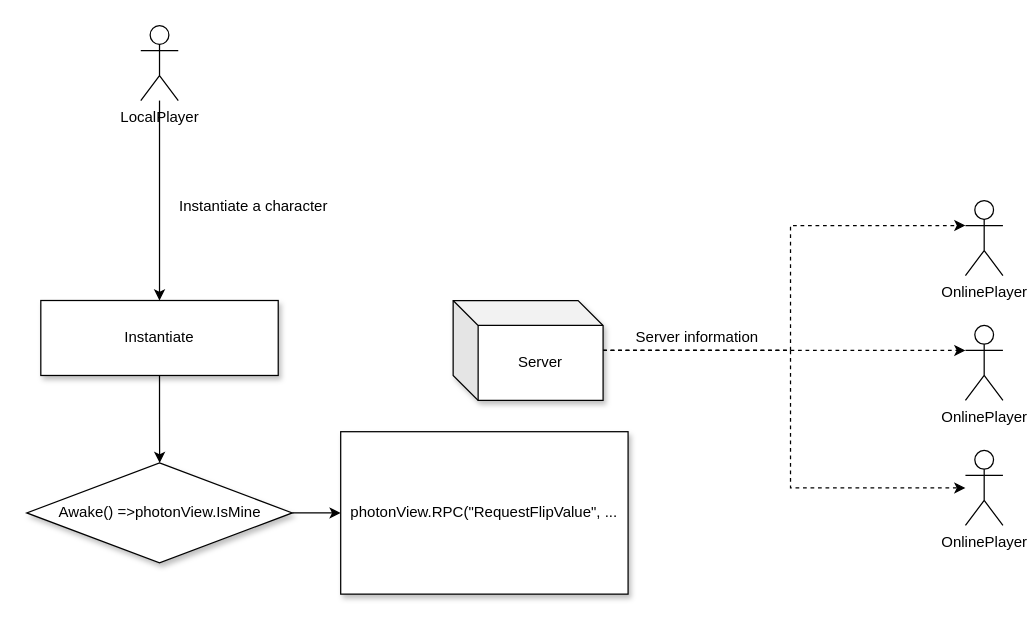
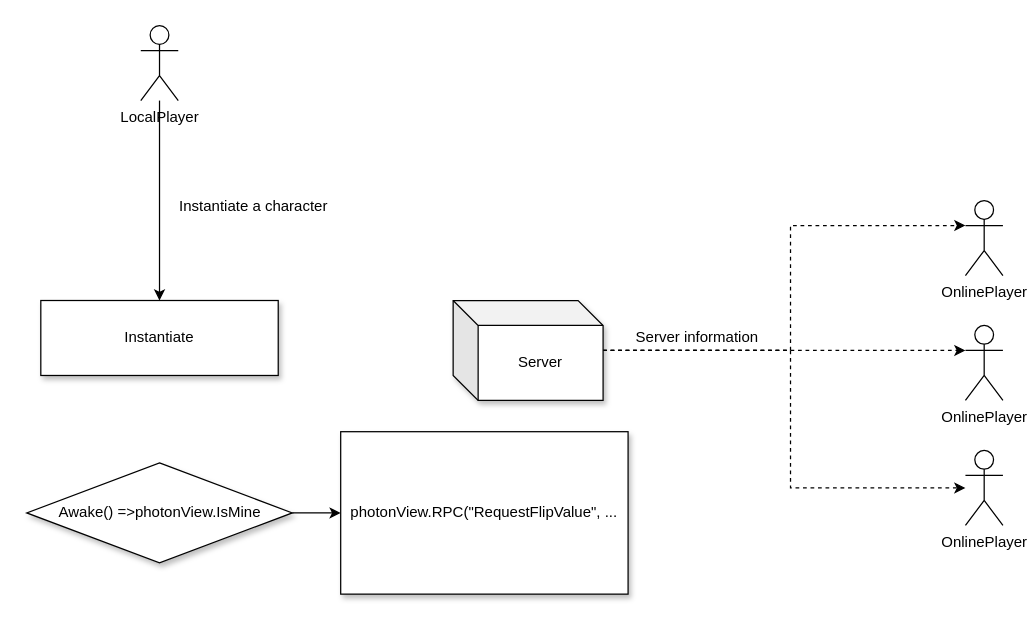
  <mxCell id="0" />
  <mxCell id="1" parent="0" />
  <mxCell id="2" value="&lt;div&gt;LocalPlayer&lt;/div&gt;&lt;div&gt;&lt;br&gt;&lt;/div&gt;" style="shape=umlActor;verticalLabelPosition=bottom;verticalAlign=top;html=1;outlineConnect=0;" vertex="1" parent="1"><mxGeometry x="112" y="20" width="30" height="60" as="geometry" /></mxCell>
  <mxCell id="3" value="&lt;div&gt;OnlinePlayer&lt;/div&gt;&lt;div&gt;&lt;br&gt;&lt;/div&gt;" style="shape=umlActor;verticalLabelPosition=bottom;verticalAlign=top;html=1;outlineConnect=0;" vertex="1" parent="1"><mxGeometry x="772" y="160" width="30" height="60" as="geometry" /></mxCell>
  <mxCell id="4" value="" style="edgeStyle=orthogonalEdgeStyle;rounded=0;orthogonalLoop=1;jettySize=auto;html=1;" edge="1" parent="1" source="2" target="6"><mxGeometry relative="1" as="geometry"><mxPoint x="127" y="180" as="sourcePoint" /></mxGeometry></mxCell>
- <mxCell id="5" value="" style="edgeStyle=orthogonalEdgeStyle;rounded=0;orthogonalLoop=1;jettySize=auto;html=1;" edge="1" parent="1" source="6" target="16"><mxGeometry relative="1" as="geometry" /></mxCell>
  <mxCell id="6" value="&lt;div&gt;Instantiate&lt;br&gt;&lt;/div&gt;" style="whiteSpace=wrap;html=1;rounded=0;shadow=1;" vertex="1" parent="1"><mxGeometry x="32" y="240" width="190" height="60" as="geometry" /></mxCell>
  <mxCell id="7" style="edgeStyle=orthogonalEdgeStyle;rounded=0;orthogonalLoop=1;jettySize=auto;html=1;dashed=1;" edge="1" parent="1" source="10" target="12"><mxGeometry relative="1" as="geometry"><Array as="points"><mxPoint x="632" y="280" /><mxPoint x="632" y="390" /></Array></mxGeometry></mxCell>
  <mxCell id="8" style="edgeStyle=orthogonalEdgeStyle;rounded=0;orthogonalLoop=1;jettySize=auto;html=1;entryX=0;entryY=0.333;entryDx=0;entryDy=0;entryPerimeter=0;dashed=1;" edge="1" parent="1" source="10" target="11"><mxGeometry relative="1" as="geometry" /></mxCell>
  <mxCell id="9" style="edgeStyle=orthogonalEdgeStyle;rounded=0;orthogonalLoop=1;jettySize=auto;html=1;entryX=0;entryY=0.333;entryDx=0;entryDy=0;entryPerimeter=0;dashed=1;" edge="1" parent="1" source="10" target="3"><mxGeometry relative="1" as="geometry"><Array as="points"><mxPoint x="632" y="280" /><mxPoint x="632" y="180" /></Array></mxGeometry></mxCell>
  <mxCell id="10" value="Server" style="shape=cube;whiteSpace=wrap;html=1;boundedLbl=1;backgroundOutline=1;darkOpacity=0.05;darkOpacity2=0.1;shadow=1;gradientColor=none;" vertex="1" parent="1"><mxGeometry x="362" y="240" width="120" height="80" as="geometry" /></mxCell>
  <mxCell id="11" value="&lt;div&gt;OnlinePlayer&lt;/div&gt;&lt;div&gt;&lt;br&gt;&lt;/div&gt;" style="shape=umlActor;verticalLabelPosition=bottom;verticalAlign=top;html=1;outlineConnect=0;" vertex="1" parent="1"><mxGeometry x="772" y="260" width="30" height="60" as="geometry" /></mxCell>
  <mxCell id="12" value="&lt;div&gt;OnlinePlayer&lt;/div&gt;&lt;div&gt;&lt;br&gt;&lt;/div&gt;" style="shape=umlActor;verticalLabelPosition=bottom;verticalAlign=top;html=1;outlineConnect=0;" vertex="1" parent="1"><mxGeometry x="772" y="360" width="30" height="60" as="geometry" /></mxCell>
  <mxCell id="13" value="Server information" style="text;html=1;align=center;verticalAlign=middle;resizable=0;points=[];autosize=1;strokeColor=none;fillColor=none;" vertex="1" parent="1"><mxGeometry x="492" y="255" width="130" height="30" as="geometry" /></mxCell>
  <mxCell id="14" value="Instantiate a character" style="text;html=1;align=center;verticalAlign=middle;resizable=0;points=[];autosize=1;strokeColor=none;fillColor=none;" vertex="1" parent="1"><mxGeometry x="132" y="150" width="140" height="30" as="geometry" /></mxCell>
  <mxCell id="15" value="" style="edgeStyle=orthogonalEdgeStyle;rounded=0;orthogonalLoop=1;jettySize=auto;html=1;" edge="1" parent="1" source="16" target="17"><mxGeometry relative="1" as="geometry" /></mxCell>
  <mxCell id="16" value="Awake() =&amp;gt;photonView.IsMine" style="rhombus;whiteSpace=wrap;html=1;rounded=0;shadow=1;" vertex="1" parent="1"><mxGeometry x="20.75" y="370" width="212.5" height="80" as="geometry" /></mxCell>
  <mxCell id="17" value="photonView.RPC(&quot;RequestFlipValue&quot;, ..." style="whiteSpace=wrap;html=1;rounded=0;shadow=1;" vertex="1" parent="1"><mxGeometry x="272" y="345" width="230" height="130" as="geometry" /></mxCell>
